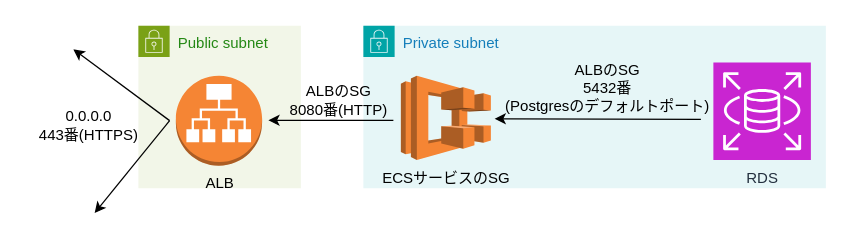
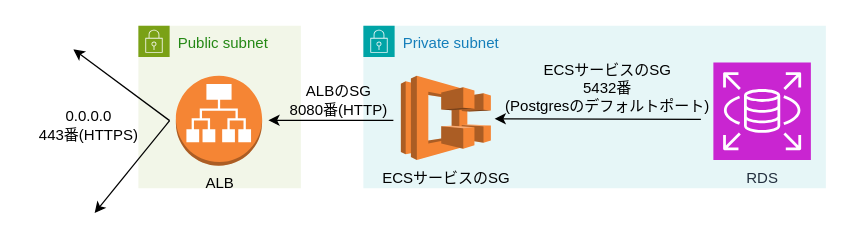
  <mxCell id="0" />
  <mxCell id="1" value="サブネット" style="locked=1;" parent="0" />
  <mxCell id="2" value="Public subnet" style="points=[[0,0],[0.25,0],[0.5,0],[0.75,0],[1,0],[1,0.25],[1,0.5],[1,0.75],[1,1],[0.75,1],[0.5,1],[0.25,1],[0,1],[0,0.75],[0,0.5],[0,0.25]];outlineConnect=0;gradientColor=none;html=1;whiteSpace=wrap;fontSize=12;fontStyle=0;container=1;pointerEvents=0;collapsible=0;recursiveResize=0;shape=mxgraph.aws4.group;grIcon=mxgraph.aws4.group_security_group;grStroke=0;strokeColor=#7AA116;fillColor=#F2F6E8;verticalAlign=top;align=left;spacingLeft=30;fontColor=#248814;dashed=0;" parent="1" vertex="1"><mxGeometry x="110" y="20" width="130" height="130" as="geometry" /></mxCell>
  <mxCell id="3" value="Private subnet" style="points=[[0,0],[0.25,0],[0.5,0],[0.75,0],[1,0],[1,0.25],[1,0.5],[1,0.75],[1,1],[0.75,1],[0.5,1],[0.25,1],[0,1],[0,0.75],[0,0.5],[0,0.25]];outlineConnect=0;gradientColor=none;html=1;whiteSpace=wrap;fontSize=12;fontStyle=0;container=1;pointerEvents=0;collapsible=0;recursiveResize=0;shape=mxgraph.aws4.group;grIcon=mxgraph.aws4.group_security_group;grStroke=0;strokeColor=#00A4A6;fillColor=#E6F6F7;verticalAlign=top;align=left;spacingLeft=30;fontColor=#147EBA;dashed=0;" parent="1" vertex="1"><mxGeometry x="290" y="20" width="370" height="130" as="geometry" /></mxCell>
  <mxCell id="4" value="サービス" style="" parent="0" />
  <mxCell id="5" value="ECSサービスのSG" style="outlineConnect=0;dashed=0;verticalLabelPosition=bottom;verticalAlign=top;align=center;html=1;shape=mxgraph.aws3.ecs;fillColor=#F58534;gradientColor=none;" parent="4" vertex="1"><mxGeometry x="320" y="60" width="72" height="67.5" as="geometry" /></mxCell>
  <mxCell id="6" value="ALB" style="outlineConnect=0;dashed=0;verticalLabelPosition=bottom;verticalAlign=top;align=center;html=1;shape=mxgraph.aws3.application_load_balancer;fillColor=#F58534;gradientColor=none;" parent="4" vertex="1"><mxGeometry x="140" y="60" width="69" height="72" as="geometry" /></mxCell>
  <mxCell id="7" value="RDS" style="sketch=0;points=[[0,0,0],[0.25,0,0],[0.5,0,0],[0.75,0,0],[1,0,0],[0,1,0],[0.25,1,0],[0.5,1,0],[0.75,1,0],[1,1,0],[0,0.25,0],[0,0.5,0],[0,0.75,0],[1,0.25,0],[1,0.5,0],[1,0.75,0]];outlineConnect=0;fontColor=#232F3E;fillColor=#C925D1;strokeColor=#ffffff;dashed=0;verticalLabelPosition=bottom;verticalAlign=top;align=center;html=1;fontSize=12;fontStyle=0;aspect=fixed;shape=mxgraph.aws4.resourceIcon;resIcon=mxgraph.aws4.rds;" parent="4" vertex="1"><mxGeometry x="570" y="49.5" width="78" height="78" as="geometry" /></mxCell>
  <mxCell id="8" value="" style="edgeStyle=none;orthogonalLoop=1;jettySize=auto;html=1;" edge="1" parent="4"><mxGeometry width="100" relative="1" as="geometry"><mxPoint x="314" y="95.76" as="sourcePoint" /><mxPoint x="214" y="95.76" as="targetPoint" /><Array as="points" /></mxGeometry></mxCell>
  <mxCell id="9" value="" style="edgeStyle=none;orthogonalLoop=1;jettySize=auto;html=1;" edge="1" parent="4"><mxGeometry width="100" relative="1" as="geometry"><mxPoint x="560" y="95" as="sourcePoint" /><mxPoint x="395" y="94.51" as="targetPoint" /><Array as="points" /></mxGeometry></mxCell>
  <mxCell id="10" value="" style="group;rotation=-15;" vertex="1" connectable="0" parent="4"><mxGeometry x="65" y="30" width="70" height="139.24" as="geometry" /></mxCell>
  <mxCell id="11" value="" style="edgeStyle=none;orthogonalLoop=1;jettySize=auto;html=1;" edge="1" parent="10"><mxGeometry width="100" relative="1" as="geometry"><mxPoint x="70" y="66" as="sourcePoint" /><mxPoint x="-7" y="9" as="targetPoint" /><Array as="points" /></mxGeometry></mxCell>
  <mxCell id="12" value="" style="edgeStyle=none;orthogonalLoop=1;jettySize=auto;html=1;" edge="1" parent="10"><mxGeometry width="100" relative="1" as="geometry"><mxPoint x="70" y="66" as="sourcePoint" /><mxPoint x="10" y="140" as="targetPoint" /><Array as="points" /></mxGeometry></mxCell>
  <mxCell id="13" value="0.0.0.0&lt;div&gt;443番(HTTPS)&lt;/div&gt;" style="text;html=1;align=center;verticalAlign=middle;resizable=0;points=[];autosize=1;strokeColor=none;fillColor=none;" vertex="1" parent="10"><mxGeometry x="-45" y="49.62" width="100" height="40" as="geometry" /></mxCell>
  <mxCell id="14" value="ALBのSG&lt;div&gt;8080番(HTTP)&lt;/div&gt;" style="text;html=1;align=center;verticalAlign=middle;resizable=0;points=[];autosize=1;strokeColor=none;fillColor=none;" vertex="1" parent="4"><mxGeometry x="220" y="60" width="100" height="40" as="geometry" /></mxCell>
- <mxCell id="15" value="ALBのSG&lt;div&gt;5432番&lt;/div&gt;&lt;div&gt;(Postgresのデフォルトポート)&lt;/div&gt;" style="text;html=1;align=center;verticalAlign=middle;resizable=0;points=[];autosize=1;strokeColor=none;fillColor=none;" vertex="1" parent="4"><mxGeometry x="390" y="39.5" width="190" height="60" as="geometry" /></mxCell>
+ <mxCell id="15" value="ECSサービスのSG&lt;div&gt;5432番&lt;/div&gt;&lt;div&gt;(Postgresのデフォルトポート)&lt;/div&gt;" style="text;html=1;align=center;verticalAlign=middle;resizable=0;points=[];autosize=1;strokeColor=none;fillColor=none;" vertex="1" parent="4"><mxGeometry x="390" y="39.5" width="190" height="60" as="geometry" /></mxCell>
